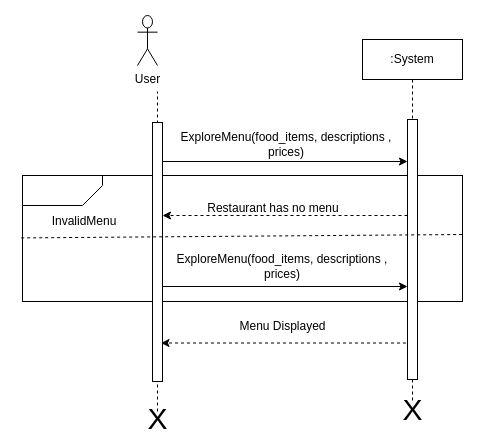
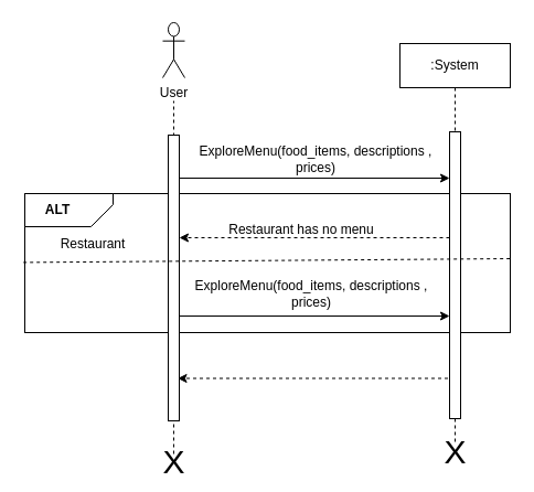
  <mxCell id="0" />
  <mxCell id="1" parent="0" />
  <mxCell id="2" value="" style="endArrow=none;dashed=1;html=1;rounded=0;" parent="1" edge="1"><mxGeometry width="50" height="50" relative="1" as="geometry"><mxPoint x="157" y="411" as="sourcePoint" /><mxPoint x="157" y="91" as="targetPoint" /></mxGeometry></mxCell>
  <mxCell id="3" value="" style="rounded=0;whiteSpace=wrap;html=1;" parent="1" vertex="1"><mxGeometry x="22" y="175" width="440" height="126" as="geometry" /></mxCell>
  <mxCell id="4" value=":System" style="shape=umlLifeline;perimeter=lifelinePerimeter;whiteSpace=wrap;html=1;container=0;dropTarget=0;collapsible=0;recursiveResize=0;outlineConnect=0;portConstraint=eastwest;newEdgeStyle={&quot;edgeStyle&quot;:&quot;elbowEdgeStyle&quot;,&quot;elbow&quot;:&quot;vertical&quot;,&quot;curved&quot;:0,&quot;rounded&quot;:0};" parent="1" vertex="1"><mxGeometry x="362" y="39" width="100" height="362" as="geometry" /></mxCell>
  <mxCell id="5" value="" style="html=1;points=[];perimeter=orthogonalPerimeter;outlineConnect=0;targetShapes=umlLifeline;portConstraint=eastwest;newEdgeStyle={&quot;edgeStyle&quot;:&quot;elbowEdgeStyle&quot;,&quot;elbow&quot;:&quot;vertical&quot;,&quot;curved&quot;:0,&quot;rounded&quot;:0};" parent="4" vertex="1"><mxGeometry x="45" y="80" width="10" height="260" as="geometry" /></mxCell>
- <mxCell id="6" value="User" style="shape=umlActor;verticalLabelPosition=bottom;verticalAlign=top;html=1;outlineConnect=0;" parent="1" vertex="1"><mxGeometry x="137" y="15" width="20" height="50" as="geometry" /></mxCell>
+ <mxCell id="6" value="User" style="shape=umlActor;verticalLabelPosition=bottom;verticalAlign=top;html=1;outlineConnect=0;" parent="1" vertex="1"><mxGeometry x="147" y="20" width="20" height="50" as="geometry" /></mxCell>
  <mxCell id="7" value="" style="html=1;points=[];perimeter=orthogonalPerimeter;outlineConnect=0;targetShapes=umlLifeline;portConstraint=eastwest;newEdgeStyle={&quot;edgeStyle&quot;:&quot;elbowEdgeStyle&quot;,&quot;elbow&quot;:&quot;vertical&quot;,&quot;curved&quot;:0,&quot;rounded&quot;:0};" parent="1" vertex="1"><mxGeometry x="152" y="122" width="10" height="259" as="geometry" /></mxCell>
  <mxCell id="8" value="" style="endArrow=classic;html=1;rounded=0;" parent="1" target="5" edge="1"><mxGeometry width="50" height="50" relative="1" as="geometry"><mxPoint x="162" y="161" as="sourcePoint" /><mxPoint x="322" y="161" as="targetPoint" /></mxGeometry></mxCell>
  <mxCell id="9" value="" style="html=1;labelBackgroundColor=#ffffff;startArrow=none;startFill=0;startSize=6;endArrow=classic;endFill=1;endSize=6;jettySize=auto;orthogonalLoop=1;strokeWidth=1;dashed=1;fontSize=14;rounded=0;" parent="1" edge="1"><mxGeometry width="60" height="60" relative="1" as="geometry"><mxPoint x="407" y="215" as="sourcePoint" /><mxPoint x="162" y="215" as="targetPoint" /></mxGeometry></mxCell>
  <mxCell id="10" value="ExploreMenu(food_items, descriptions , prices)" style="text;strokeColor=none;align=center;fillColor=none;html=1;verticalAlign=middle;whiteSpace=wrap;rounded=0;" parent="1" vertex="1"><mxGeometry x="166" y="129" width="240" height="30" as="geometry" /></mxCell>
  <mxCell id="11" value="Restaurant has no menu" style="text;strokeColor=none;align=center;fillColor=none;html=1;verticalAlign=middle;whiteSpace=wrap;rounded=0;" parent="1" vertex="1"><mxGeometry x="198" y="192.5" width="150" height="30" as="geometry" /></mxCell>
  <mxCell id="12" value="" style="endArrow=none;dashed=1;html=1;rounded=0;exitX=-0.003;exitY=0.634;exitDx=0;exitDy=0;exitPerimeter=0;" parent="1" edge="1"><mxGeometry width="50" height="50" relative="1" as="geometry"><mxPoint x="20.68" y="237.42" as="sourcePoint" /><mxPoint x="462" y="234" as="targetPoint" /></mxGeometry></mxCell>
  <mxCell id="13" value="" style="endArrow=classic;html=1;rounded=0;" parent="1" edge="1"><mxGeometry width="50" height="50" relative="1" as="geometry"><mxPoint x="162" y="286" as="sourcePoint" /><mxPoint x="407" y="286" as="targetPoint" /></mxGeometry></mxCell>
  <mxCell id="14" value="" style="verticalLabelPosition=bottom;verticalAlign=top;html=1;shape=card;whiteSpace=wrap;size=20;arcSize=12;rotation=-180;" parent="1" vertex="1"><mxGeometry x="22" y="175" width="80" height="30" as="geometry" /></mxCell>
- <mxCell id="16" value="InvalidMenu" style="text;strokeColor=none;align=center;fillColor=none;html=1;verticalAlign=middle;whiteSpace=wrap;rounded=0;" parent="1" vertex="1"><mxGeometry x="30" y="206" width="108" height="30" as="geometry" /></mxCell>
+ <mxCell id="15" value="&lt;b&gt;ALT&lt;/b&gt;" style="text;strokeColor=none;align=center;fillColor=none;html=1;verticalAlign=middle;whiteSpace=wrap;rounded=0;" parent="1" vertex="1"><mxGeometry x="22" y="175" width="60" height="30" as="geometry" /></mxCell>
+ <mxCell id="16" value="Restaurant" style="text;strokeColor=none;align=center;fillColor=none;html=1;verticalAlign=middle;whiteSpace=wrap;rounded=0;" parent="1" vertex="1"><mxGeometry x="30" y="206" width="108" height="30" as="geometry" /></mxCell>
  <mxCell id="17" value="" style="html=1;labelBackgroundColor=#ffffff;startArrow=none;startFill=0;startSize=6;endArrow=classic;endFill=1;endSize=6;jettySize=auto;orthogonalLoop=1;strokeWidth=1;dashed=1;fontSize=14;rounded=0;" parent="1" edge="1"><mxGeometry width="60" height="60" relative="1" as="geometry"><mxPoint x="405.5" y="342.5" as="sourcePoint" /><mxPoint x="160.5" y="342.5" as="targetPoint" /></mxGeometry></mxCell>
- <mxCell id="18" value="Menu Displayed" style="text;strokeColor=none;align=center;fillColor=none;html=1;verticalAlign=middle;whiteSpace=wrap;rounded=0;" parent="1" vertex="1"><mxGeometry x="215.75" y="311" width="132.5" height="30" as="geometry" /></mxCell>
  <mxCell id="19" value="ExploreMenu(food_items, descriptions , prices)" style="text;strokeColor=none;align=center;fillColor=none;html=1;verticalAlign=middle;whiteSpace=wrap;rounded=0;" parent="1" vertex="1"><mxGeometry x="162" y="251" width="240" height="30" as="geometry" /></mxCell>
  <mxCell id="20" value="&lt;font style=&quot;font-size: 30px;&quot;&gt;X&lt;/font&gt;" style="text;strokeColor=none;align=center;fillColor=none;html=1;verticalAlign=middle;whiteSpace=wrap;rounded=0;" parent="1" vertex="1"><mxGeometry x="144" y="413.01" width="27" height="10" as="geometry" /></mxCell>
  <mxCell id="21" value="&lt;font style=&quot;font-size: 30px;&quot;&gt;X&lt;/font&gt;" style="text;strokeColor=none;align=center;fillColor=none;html=1;verticalAlign=middle;whiteSpace=wrap;rounded=0;" parent="1" vertex="1"><mxGeometry x="399" y="404.29" width="27" height="10" as="geometry" /></mxCell>
